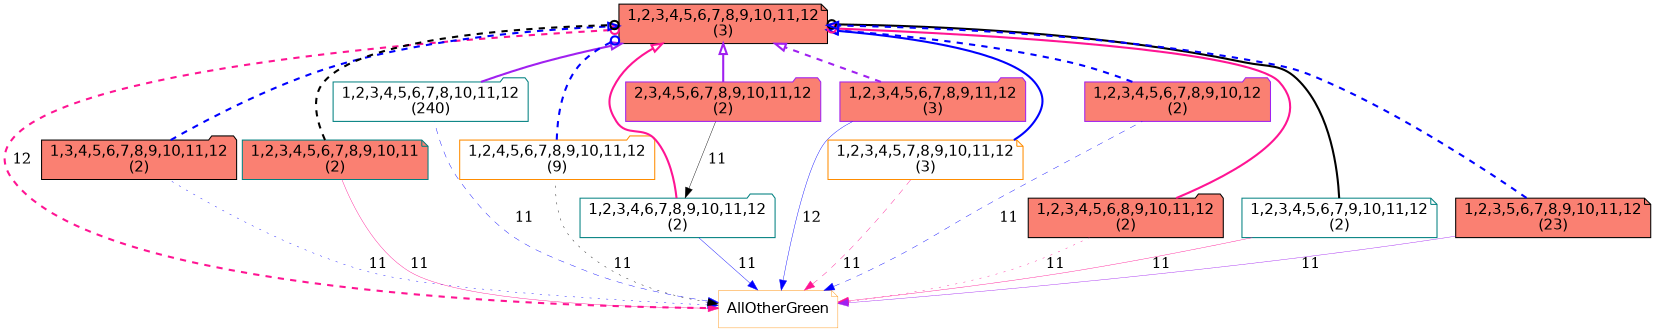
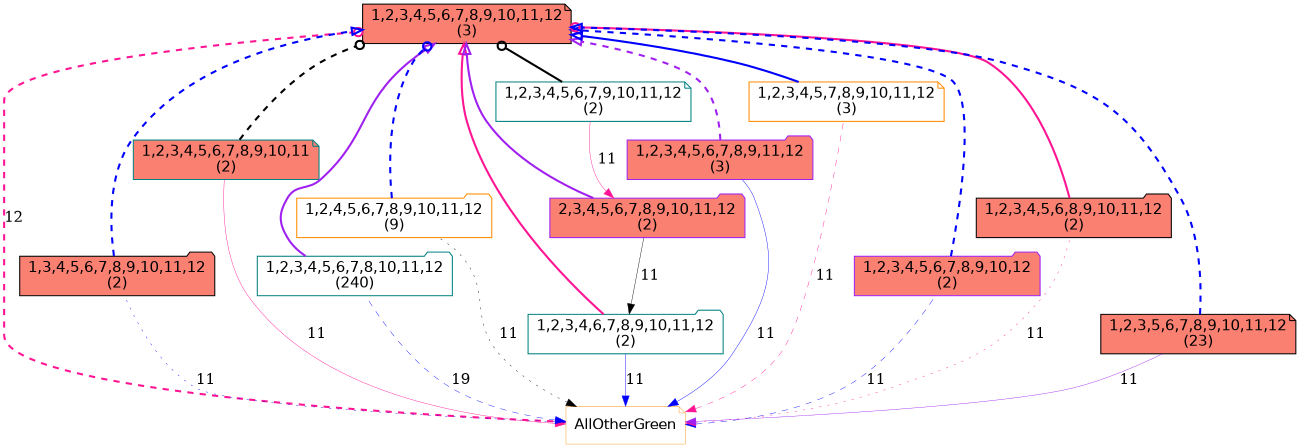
  digraph {
    rankdir=BT
    node [color=black fillcolor=salmon fontname=Helvetica shape=folder style="rounded,filled"]
    edge [color=blue penwidth=2 style=bold]
    AllOtherGreen [color=darkorange fillcolor=white penwidth=0.4 shape=note]
    n2 [label="1,2,3,4,5,6,7,8,9,10,11,12\n(3)" shape=note style=filled]
    n3 [label="1,3,4,5,6,7,8,9,10,11,12\n(2)"]
    n4 [color=teal label="1,2,3,4,5,6,7,8,9,10,11\n(2)" shape=note]
    n5 [color=teal fillcolor=white label="1,2,3,4,5,6,7,8,10,11,12\n(240)"]
    n6 [color=darkorange fillcolor=white label="1,2,4,5,6,7,8,9,10,11,12\n(9)"]
    n7 [color=teal fillcolor=white label="1,2,3,4,6,7,8,9,10,11,12\n(2)"]
    n8 [color=purple label="1,2,3,4,5,6,7,8,9,11,12\n(3)"]
    n9 [color=darkorange fillcolor=white label="1,2,3,4,5,7,8,9,10,11,12\n(3)" shape=note]
    n10 [color=purple label="1,2,3,4,5,6,7,8,9,10,12\n(2)"]
    n11 [label="1,2,3,4,5,6,8,9,10,11,12\n(2)"]
    n12 [color=teal fillcolor=white label="1,2,3,4,5,6,7,9,10,11,12\n(2)" shape=note]
    n13 [label="1,2,3,5,6,7,8,9,10,11,12\n(23)" shape=note]
    n14 [color=purple label="2,3,4,5,6,7,8,9,10,11,12\n(2)"]
    AllOtherGreen -> n2 [arrowhead=odot color=deeppink label=12 style=dashed]
    AllOtherGreen -> n3 [dir=back label=11 penwidth=0.4 style=dotted]
    AllOtherGreen -> n4 [color=deeppink dir=back label=11 penwidth=0.4]
-   AllOtherGreen -> n5 [dir=back label=11 penwidth=0.4 style=dashed]
+   AllOtherGreen -> n5 [dir=back label=19 penwidth=0.4 style=dashed]
    AllOtherGreen -> n6 [color=black dir=back label=11 penwidth=0.4 style=dotted]
    AllOtherGreen -> n7 [dir=back label=11 penwidth=0.4]
-   AllOtherGreen -> n8 [dir=back label=12 penwidth=0.4]
+   AllOtherGreen -> n8 [dir=back label=11 penwidth=0.4]
    AllOtherGreen -> n9 [color=deeppink dir=back label=11 penwidth=0.4 style=dashed]
    AllOtherGreen -> n10 [dir=back label=11 penwidth=0.4 style=dashed]
    AllOtherGreen -> n11 [color=deeppink dir=back label=11 penwidth=0.4 style=dotted]
-   AllOtherGreen -> n12 [color=deeppink dir=back label=11 penwidth=0.4]
+   n14 -> n12 [color=deeppink dir=back label=11 penwidth=0.4]
    AllOtherGreen -> n13 [color=purple dir=back label=11 penwidth=0.4]
    n3 -> n2 [arrowhead=onormal style=dashed]
    n4 -> n2 [arrowhead=odot color=black style=dashed]
    n5 -> n2 [arrowhead=onormal color=purple]
    n6 -> n2 [arrowhead=odot style=dashed]
    n7 -> n2 [arrowhead=onormal color=deeppink]
    n7 -> n14 [color=black dir=back label=11 penwidth=0.4]
    n8 -> n2 [arrowhead=onormal color=purple style=dashed]
    n9 -> n2 [arrowhead=onormal]
    n10 -> n2 [arrowhead=onormal style=dashed]
    n11 -> n2 [arrowhead=odot color=deeppink]
    n12 -> n2 [arrowhead=odot color=black]
    n13 -> n2 [arrowhead=onormal style=dashed]
    n14 -> n2 [arrowhead=onormal color=purple]
  }
